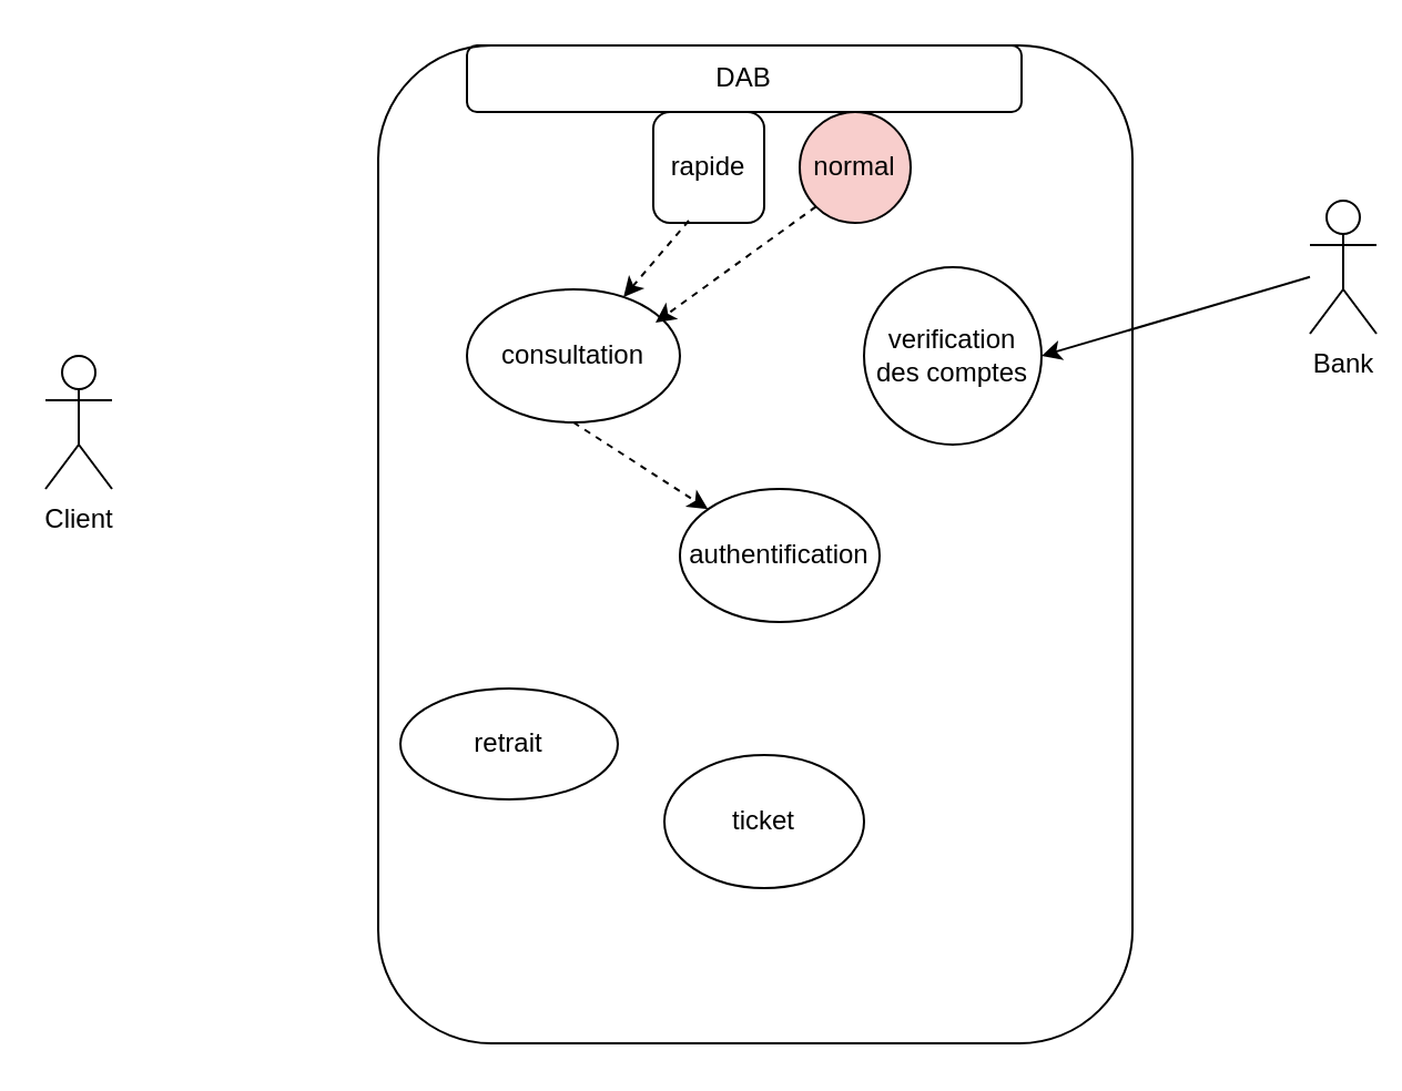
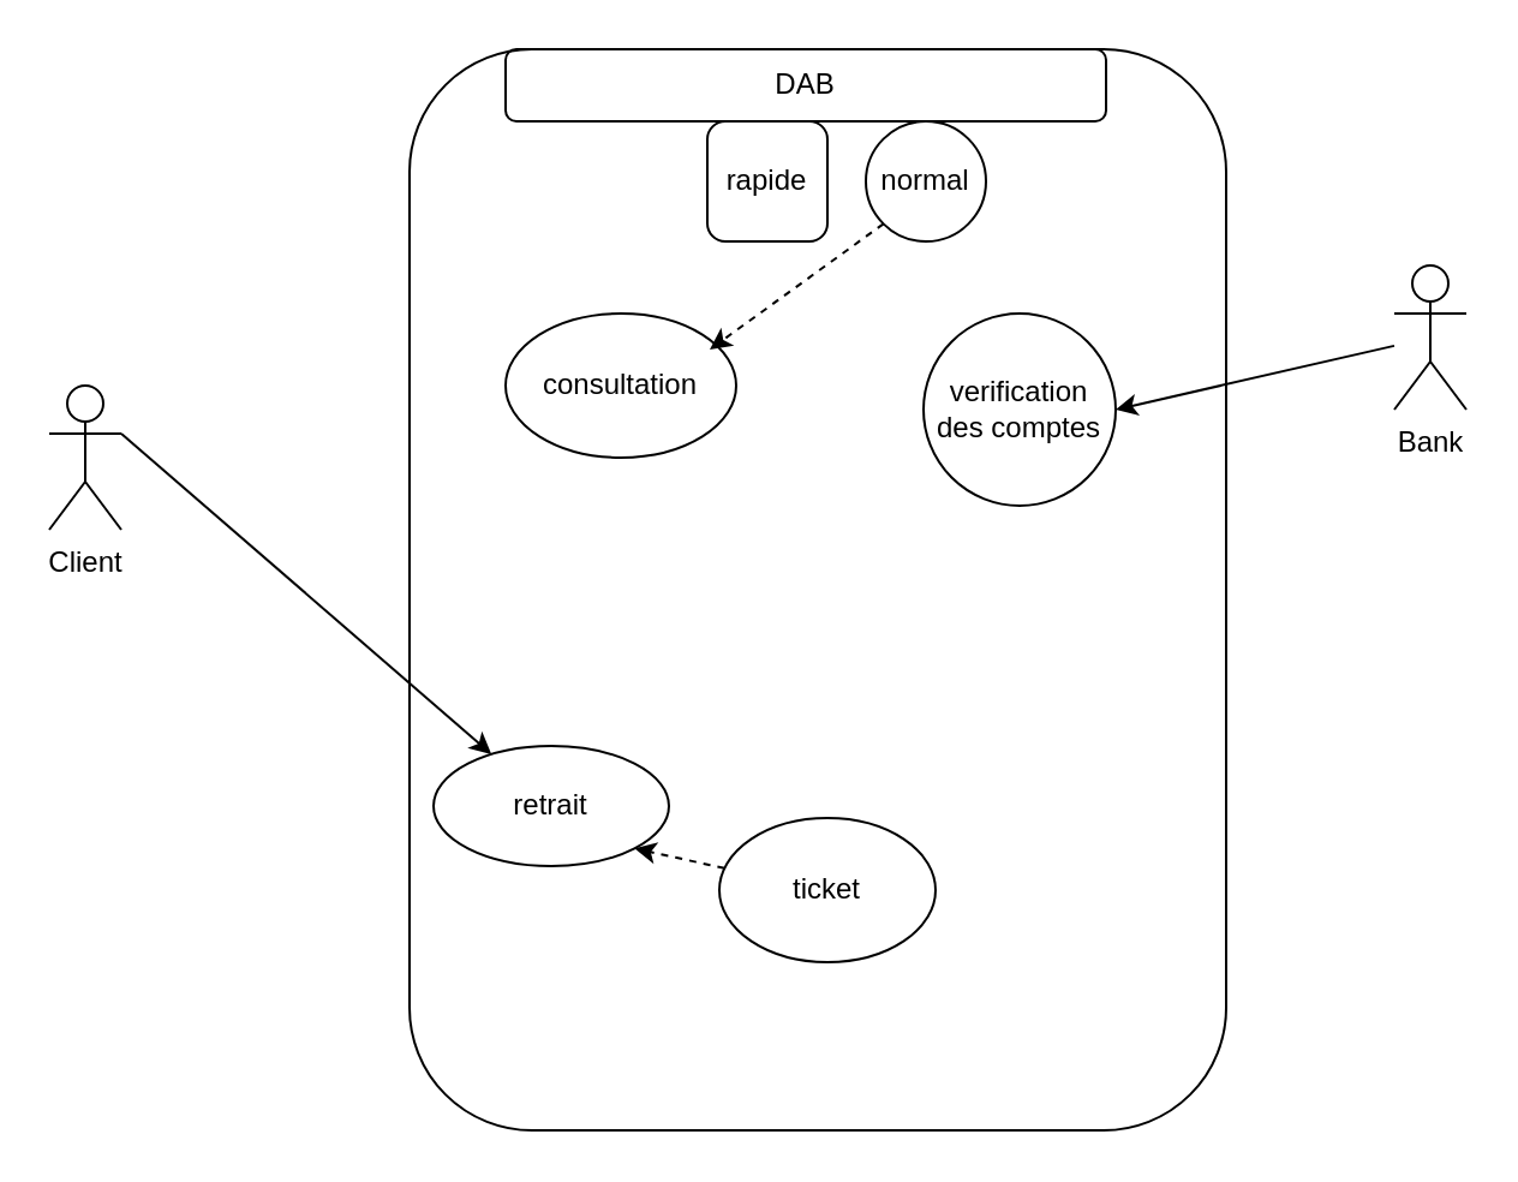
  <mxCell id="0" />
  <mxCell id="1" parent="0" />
  <mxCell id="2" value="&lt;p style=&quot;line-height: 120%;&quot;&gt;&lt;br&gt;&lt;/p&gt;" style="rounded=1;whiteSpace=wrap;html=1;fillColor=none;align=center;" vertex="1" parent="1"><mxGeometry x="170" y="20" width="340" height="450" as="geometry" /></mxCell>
  <mxCell id="3" value="Client" style="shape=umlActor;verticalLabelPosition=bottom;verticalAlign=top;html=1;outlineConnect=0;" vertex="1" parent="1"><mxGeometry x="20" y="160" width="30" height="60" as="geometry" /></mxCell>
  <mxCell id="4" value="consultation" style="ellipse;whiteSpace=wrap;html=1;" vertex="1" parent="1"><mxGeometry x="210" y="130" width="96" height="60" as="geometry" /></mxCell>
  <mxCell id="5" value="retrait" style="ellipse;whiteSpace=wrap;html=1;" vertex="1" parent="1"><mxGeometry x="180" y="310" width="98" height="50" as="geometry" /></mxCell>
- <mxCell id="6" value="authentification" style="ellipse;whiteSpace=wrap;html=1;" vertex="1" parent="1"><mxGeometry x="306" y="220" width="90" height="60" as="geometry" /></mxCell>
  <mxCell id="7" value="ticket" style="ellipse;whiteSpace=wrap;html=1;" vertex="1" parent="1"><mxGeometry x="299" y="340" width="90" height="60" as="geometry" /></mxCell>
- <mxCell id="8" value="Bank" style="shape=umlActor;verticalLabelPosition=bottom;verticalAlign=top;html=1;outlineConnect=0;" vertex="1" parent="1"><mxGeometry x="590" y="90" width="30" height="60" as="geometry" /></mxCell>
+ <mxCell id="8" value="Bank" style="shape=umlActor;verticalLabelPosition=bottom;verticalAlign=top;html=1;outlineConnect=0;" vertex="1" parent="1"><mxGeometry x="580" y="110" width="30" height="60" as="geometry" /></mxCell>
  <mxCell id="9" value="DAB" style="rounded=1;whiteSpace=wrap;html=1;fillColor=none;" vertex="1" parent="1"><mxGeometry x="210" y="20" width="250" height="30" as="geometry" /></mxCell>
- <mxCell id="11" value="" style="endArrow=classic;html=1;rounded=0;exitX=0.5;exitY=1;exitDx=0;exitDy=0;dashed=1;" edge="1" parent="1" source="4" target="6"><mxGeometry width="50" height="50" relative="1" as="geometry"><mxPoint x="70" y="200" as="sourcePoint" /><mxPoint x="244" y="130" as="targetPoint" /><Array as="points" /></mxGeometry></mxCell>
+ <mxCell id="10" value="" style="endArrow=classic;html=1;rounded=0;exitX=1;exitY=0.333;exitDx=0;exitDy=0;exitPerimeter=0;" edge="1" parent="1" source="3" target="5"><mxGeometry width="50" height="50" relative="1" as="geometry"><mxPoint x="60" y="190" as="sourcePoint" /><mxPoint x="234" y="120" as="targetPoint" /></mxGeometry></mxCell>
+ <mxCell id="12" value="" style="endArrow=classic;html=1;rounded=0;entryX=1;entryY=1;entryDx=0;entryDy=0;dashed=1;" edge="1" parent="1" source="7" target="5"><mxGeometry width="50" height="50" relative="1" as="geometry"><mxPoint x="80" y="210" as="sourcePoint" /><mxPoint x="254" y="140" as="targetPoint" /></mxGeometry></mxCell>
  <mxCell id="13" value="rapide" style="whiteSpace=wrap;html=1;aspect=fixed;rounded=1;" vertex="1" parent="1"><mxGeometry x="294" y="50" width="50" height="50" as="geometry" /></mxCell>
- <mxCell id="14" value="normal" style="ellipse;whiteSpace=wrap;html=1;aspect=fixed;fillColor=#f8cecc;" vertex="1" parent="1"><mxGeometry x="360" y="50" width="50" height="50" as="geometry" /></mxCell>
- <mxCell id="15" value="" style="endArrow=classic;html=1;rounded=0;exitX=0.32;exitY=0.98;exitDx=0;exitDy=0;dashed=1;exitPerimeter=0;" edge="1" parent="1" source="13" target="4"><mxGeometry width="50" height="50" relative="1" as="geometry"><mxPoint x="316" y="170" as="sourcePoint" /><mxPoint x="391" y="183" as="targetPoint" /></mxGeometry></mxCell>
+ <mxCell id="14" value="normal" style="ellipse;whiteSpace=wrap;html=1;aspect=fixed;" vertex="1" parent="1"><mxGeometry x="360" y="50" width="50" height="50" as="geometry" /></mxCell>
  <mxCell id="16" value="" style="endArrow=classic;html=1;rounded=0;exitX=0;exitY=1;exitDx=0;exitDy=0;dashed=1;" edge="1" parent="1" source="14"><mxGeometry width="50" height="50" relative="1" as="geometry"><mxPoint x="324" y="119" as="sourcePoint" /><mxPoint x="295" y="145" as="targetPoint" /></mxGeometry></mxCell>
  <mxCell id="17" value="" style="endArrow=classic;html=1;rounded=0;entryX=1;entryY=0.5;entryDx=0;entryDy=0;" edge="1" parent="1" source="8" target="18"><mxGeometry width="50" height="50" relative="1" as="geometry"><mxPoint x="344" y="139" as="sourcePoint" /><mxPoint x="310" y="160" as="targetPoint" /></mxGeometry></mxCell>
- <mxCell id="18" value="verification des comptes" style="ellipse;whiteSpace=wrap;html=1;aspect=fixed;" vertex="1" parent="1"><mxGeometry x="389" y="120" width="80" height="80" as="geometry" /></mxCell>
+ <mxCell id="18" value="verification des comptes" style="ellipse;whiteSpace=wrap;html=1;aspect=fixed;" vertex="1" parent="1"><mxGeometry x="384" y="130" width="80" height="80" as="geometry" /></mxCell>
